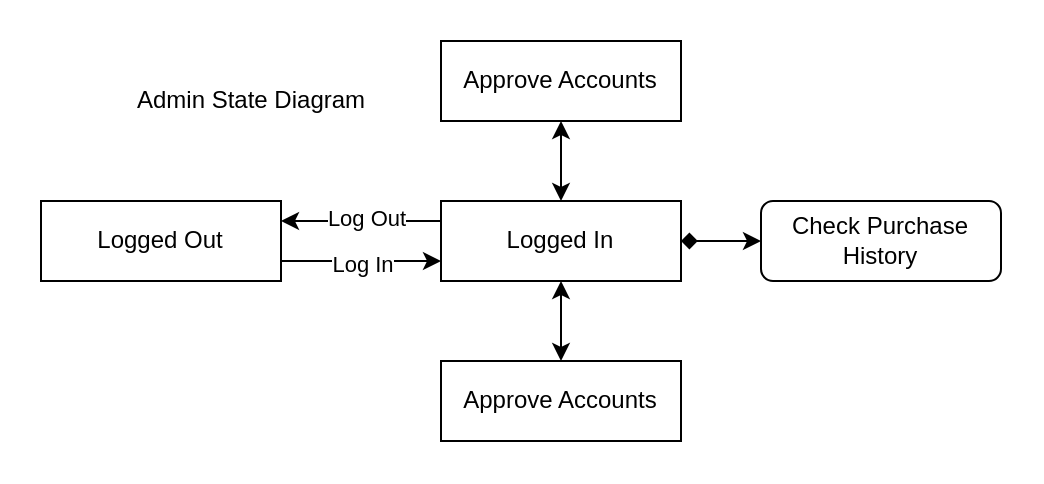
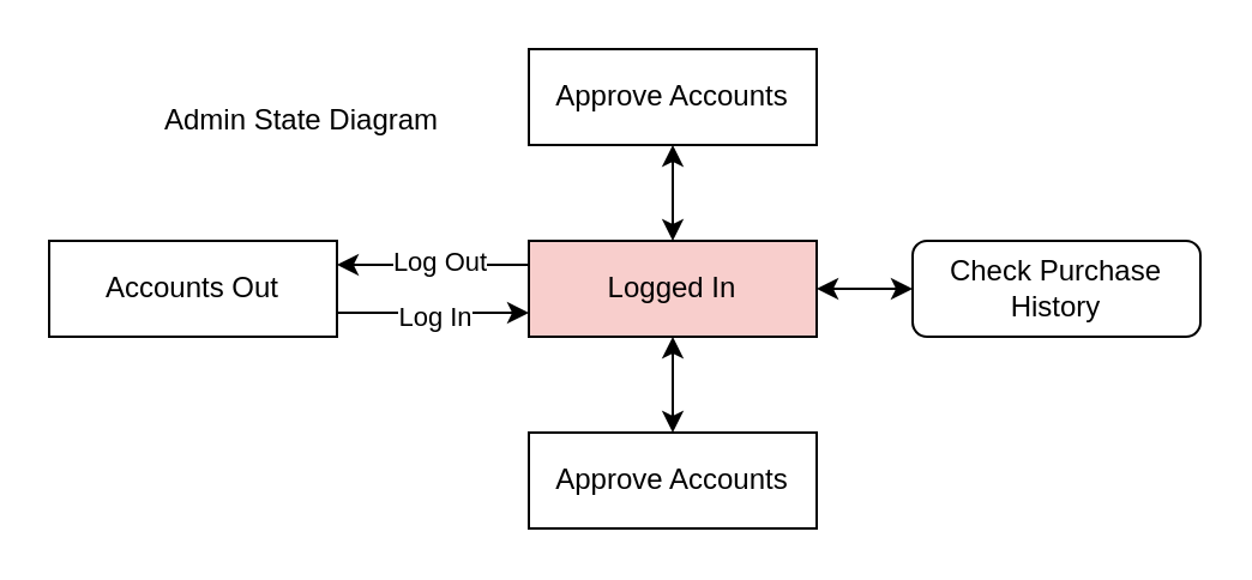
  <mxCell id="0" />
  <mxCell id="1" parent="0" />
  <mxCell id="2" style="edgeStyle=orthogonalEdgeStyle;rounded=0;orthogonalLoop=1;jettySize=auto;html=1;exitX=1;exitY=0.75;exitDx=0;exitDy=0;entryX=0;entryY=0.75;entryDx=0;entryDy=0;" edge="1" parent="1" source="4" target="7"><mxGeometry relative="1" as="geometry"><mxPoint x="180" y="130" as="targetPoint" /></mxGeometry></mxCell>
  <mxCell id="3" value="Log In" style="edgeLabel;html=1;align=center;verticalAlign=middle;resizable=0;points=[];" vertex="1" connectable="0" parent="2"><mxGeometry x="0.175" y="-1" relative="1" as="geometry"><mxPoint x="-7" as="offset" /></mxGeometry></mxCell>
- <mxCell id="4" value="Logged Out" style="rounded=0;whiteSpace=wrap;html=1;" vertex="1" parent="1"><mxGeometry x="20" y="100" width="120" height="40" as="geometry" /></mxCell>
+ <mxCell id="4" value="Accounts Out" style="rounded=0;whiteSpace=wrap;html=1;" vertex="1" parent="1"><mxGeometry x="20" y="100" width="120" height="40" as="geometry" /></mxCell>
  <mxCell id="5" style="edgeStyle=orthogonalEdgeStyle;rounded=0;orthogonalLoop=1;jettySize=auto;html=1;exitX=0;exitY=0.25;exitDx=0;exitDy=0;entryX=1;entryY=0.25;entryDx=0;entryDy=0;" edge="1" parent="1" source="7" target="4"><mxGeometry relative="1" as="geometry" /></mxCell>
  <mxCell id="6" value="Log Out" style="edgeLabel;html=1;align=center;verticalAlign=middle;resizable=0;points=[];" vertex="1" connectable="0" parent="5"><mxGeometry x="-0.05" y="-1" relative="1" as="geometry"><mxPoint as="offset" /></mxGeometry></mxCell>
- <mxCell id="7" value="Logged In" style="rounded=0;whiteSpace=wrap;html=1;" vertex="1" parent="1"><mxGeometry x="220" y="100" width="120" height="40" as="geometry" /></mxCell>
+ <mxCell id="7" value="Logged In" style="rounded=0;whiteSpace=wrap;html=1;fillColor=#f8cecc;" vertex="1" parent="1"><mxGeometry x="220" y="100" width="120" height="40" as="geometry" /></mxCell>
  <mxCell id="8" value="Approve Accounts" style="rounded=0;whiteSpace=wrap;html=1;" vertex="1" parent="1"><mxGeometry x="220" y="20" width="120" height="40" as="geometry" /></mxCell>
  <mxCell id="9" value="" style="endArrow=classic;startArrow=classic;html=1;rounded=0;entryX=0.5;entryY=1;entryDx=0;entryDy=0;" edge="1" parent="1" target="8"><mxGeometry width="50" height="50" relative="1" as="geometry"><mxPoint x="280" y="100" as="sourcePoint" /><mxPoint x="350" y="260" as="targetPoint" /></mxGeometry></mxCell>
  <mxCell id="10" value="Approve Accounts" style="rounded=0;whiteSpace=wrap;html=1;" vertex="1" parent="1"><mxGeometry x="220" y="180" width="120" height="40" as="geometry" /></mxCell>
  <mxCell id="11" value="" style="endArrow=classic;startArrow=classic;html=1;rounded=0;entryX=0.5;entryY=1;entryDx=0;entryDy=0;exitX=0.5;exitY=0;exitDx=0;exitDy=0;" edge="1" parent="1" source="10" target="7"><mxGeometry width="50" height="50" relative="1" as="geometry"><mxPoint x="290" y="110" as="sourcePoint" /><mxPoint x="290" y="70" as="targetPoint" /></mxGeometry></mxCell>
  <mxCell id="12" value="Check Purchase History" style="whiteSpace=wrap;html=1;rounded=1;" vertex="1" parent="1"><mxGeometry x="380" y="100" width="120" height="40" as="geometry" /></mxCell>
- <mxCell id="13" value="" style="endArrow=diamond;startArrow=classic;html=1;rounded=0;entryX=1;entryY=0.5;entryDx=0;entryDy=0;exitX=0;exitY=0.5;exitDx=0;exitDy=0;" edge="1" parent="1" source="12" target="7"><mxGeometry width="50" height="50" relative="1" as="geometry"><mxPoint x="300" y="310" as="sourcePoint" /><mxPoint x="350" y="260" as="targetPoint" /></mxGeometry></mxCell>
+ <mxCell id="13" value="" style="endArrow=classic;startArrow=classic;html=1;rounded=0;entryX=1;entryY=0.5;entryDx=0;entryDy=0;exitX=0;exitY=0.5;exitDx=0;exitDy=0;" edge="1" parent="1" source="12" target="7"><mxGeometry width="50" height="50" relative="1" as="geometry"><mxPoint x="300" y="310" as="sourcePoint" /><mxPoint x="350" y="260" as="targetPoint" /></mxGeometry></mxCell>
  <mxCell id="14" value="Admin State Diagram" style="text;html=1;align=center;verticalAlign=middle;resizable=0;points=[];autosize=1;strokeColor=none;fillColor=none;" vertex="1" parent="1"><mxGeometry x="55" y="35" width="140" height="30" as="geometry" /></mxCell>
